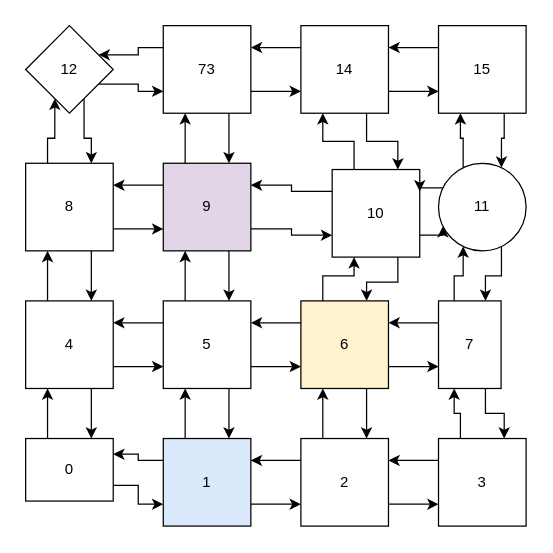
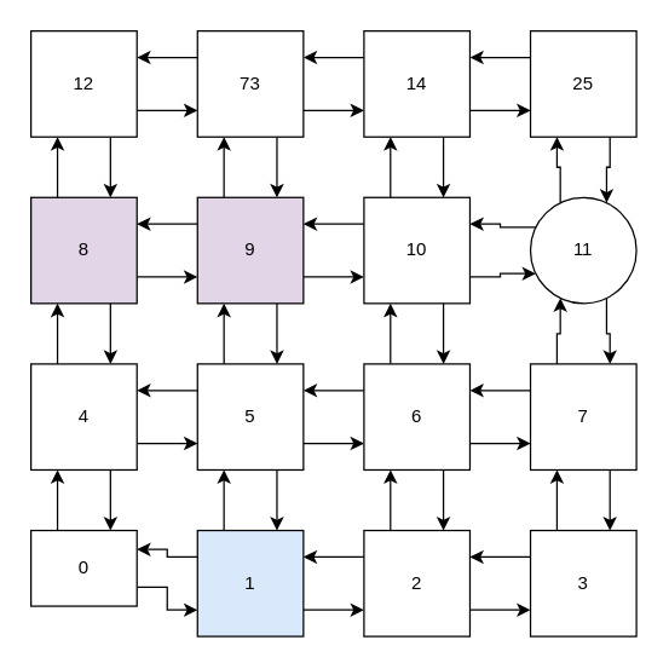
  <mxCell id="0" />
  <mxCell id="1" parent="0" />
  <mxCell id="2" style="edgeStyle=orthogonalEdgeStyle;rounded=0;orthogonalLoop=1;jettySize=auto;html=1;exitX=1;exitY=0.75;exitDx=0;exitDy=0;entryX=0;entryY=0.75;entryDx=0;entryDy=0;" parent="1" source="4" target="7" edge="1"><mxGeometry relative="1" as="geometry"><mxPoint x="70" y="380" as="targetPoint" /></mxGeometry></mxCell>
  <mxCell id="3" style="edgeStyle=orthogonalEdgeStyle;rounded=0;orthogonalLoop=1;jettySize=auto;html=1;entryX=0.25;entryY=1;entryDx=0;entryDy=0;exitX=0.25;exitY=0;exitDx=0;exitDy=0;" parent="1" source="4" target="11" edge="1"><mxGeometry relative="1" as="geometry" /></mxCell>
  <mxCell id="4" value="4" style="rounded=0;whiteSpace=wrap;html=1;" parent="1" vertex="1"><mxGeometry x="20" y="240" width="70" height="70" as="geometry" /></mxCell>
  <mxCell id="5" style="edgeStyle=orthogonalEdgeStyle;rounded=0;orthogonalLoop=1;jettySize=auto;html=1;entryX=0;entryY=0.75;entryDx=0;entryDy=0;exitX=1;exitY=0.75;exitDx=0;exitDy=0;" parent="1" source="7" target="32" edge="1"><mxGeometry relative="1" as="geometry" /></mxCell>
  <mxCell id="6" style="edgeStyle=orthogonalEdgeStyle;rounded=0;orthogonalLoop=1;jettySize=auto;html=1;entryX=0.25;entryY=1;entryDx=0;entryDy=0;exitX=0.25;exitY=0;exitDx=0;exitDy=0;" parent="1" source="7" target="19" edge="1"><mxGeometry relative="1" as="geometry" /></mxCell>
  <mxCell id="7" value="5" style="rounded=0;whiteSpace=wrap;html=1;" parent="1" vertex="1"><mxGeometry x="130" y="240" width="70" height="70" as="geometry" /></mxCell>
  <mxCell id="8" style="edgeStyle=orthogonalEdgeStyle;rounded=0;orthogonalLoop=1;jettySize=auto;html=1;entryX=0.75;entryY=0;entryDx=0;entryDy=0;exitX=0.75;exitY=1;exitDx=0;exitDy=0;" parent="1" source="11" target="4" edge="1"><mxGeometry relative="1" as="geometry" /></mxCell>
  <mxCell id="9" style="edgeStyle=orthogonalEdgeStyle;rounded=0;orthogonalLoop=1;jettySize=auto;html=1;entryX=0.25;entryY=1;entryDx=0;entryDy=0;exitX=0.25;exitY=0;exitDx=0;exitDy=0;" parent="1" source="11" target="14" edge="1"><mxGeometry relative="1" as="geometry" /></mxCell>
  <mxCell id="10" style="edgeStyle=orthogonalEdgeStyle;rounded=0;orthogonalLoop=1;jettySize=auto;html=1;entryX=0;entryY=0.75;entryDx=0;entryDy=0;exitX=1;exitY=0.75;exitDx=0;exitDy=0;" parent="1" source="11" target="19" edge="1"><mxGeometry relative="1" as="geometry"><mxPoint x="110" y="110" as="sourcePoint" /></mxGeometry></mxCell>
- <mxCell id="11" value="8" style="rounded=0;whiteSpace=wrap;html=1;" parent="1" vertex="1"><mxGeometry x="20" y="130" width="70" height="70" as="geometry" /></mxCell>
+ <mxCell id="11" value="8" style="rounded=0;whiteSpace=wrap;html=1;fillColor=#e1d5e7;" parent="1" vertex="1"><mxGeometry x="20" y="130" width="70" height="70" as="geometry" /></mxCell>
  <mxCell id="12" style="edgeStyle=orthogonalEdgeStyle;rounded=0;orthogonalLoop=1;jettySize=auto;html=1;entryX=0.75;entryY=0;entryDx=0;entryDy=0;exitX=0.75;exitY=1;exitDx=0;exitDy=0;" parent="1" source="14" target="11" edge="1"><mxGeometry relative="1" as="geometry" /></mxCell>
  <mxCell id="13" style="edgeStyle=orthogonalEdgeStyle;rounded=0;orthogonalLoop=1;jettySize=auto;html=1;exitX=1;exitY=0.75;exitDx=0;exitDy=0;entryX=0;entryY=0.75;entryDx=0;entryDy=0;" parent="1" source="14" target="23" edge="1"><mxGeometry relative="1" as="geometry"><mxPoint x="110" y="-10" as="sourcePoint" /><mxPoint x="160" y="0" as="targetPoint" /></mxGeometry></mxCell>
- <mxCell id="14" value="12" style="rhombus;whiteSpace=wrap;html=1;" parent="1" vertex="1"><mxGeometry x="20" y="20" width="70" height="70" as="geometry" /></mxCell>
+ <mxCell id="14" value="12" style="rounded=0;whiteSpace=wrap;html=1;" parent="1" vertex="1"><mxGeometry x="20" y="20" width="70" height="70" as="geometry" /></mxCell>
  <mxCell id="15" style="edgeStyle=orthogonalEdgeStyle;rounded=0;orthogonalLoop=1;jettySize=auto;html=1;entryX=0.75;entryY=0;entryDx=0;entryDy=0;exitX=0.75;exitY=1;exitDx=0;exitDy=0;" parent="1" source="19" target="7" edge="1"><mxGeometry relative="1" as="geometry" /></mxCell>
  <mxCell id="16" style="edgeStyle=orthogonalEdgeStyle;rounded=0;orthogonalLoop=1;jettySize=auto;html=1;entryX=0.25;entryY=1;entryDx=0;entryDy=0;exitX=0.25;exitY=0;exitDx=0;exitDy=0;" parent="1" source="19" target="23" edge="1"><mxGeometry relative="1" as="geometry" /></mxCell>
  <mxCell id="17" style="edgeStyle=orthogonalEdgeStyle;rounded=0;orthogonalLoop=1;jettySize=auto;html=1;entryX=1;entryY=0.25;entryDx=0;entryDy=0;exitX=0;exitY=0.25;exitDx=0;exitDy=0;" parent="1" source="19" target="11" edge="1"><mxGeometry relative="1" as="geometry"><mxPoint x="110" y="220" as="sourcePoint" /></mxGeometry></mxCell>
  <mxCell id="18" style="edgeStyle=orthogonalEdgeStyle;rounded=0;orthogonalLoop=1;jettySize=auto;html=1;exitX=1;exitY=0.75;exitDx=0;exitDy=0;entryX=0;entryY=0.75;entryDx=0;entryDy=0;" parent="1" source="19" target="30" edge="1"><mxGeometry relative="1" as="geometry"><mxPoint x="230" y="210" as="targetPoint" /></mxGeometry></mxCell>
  <mxCell id="19" value="9" style="rounded=0;whiteSpace=wrap;html=1;fillColor=#e1d5e7;" parent="1" vertex="1"><mxGeometry x="130" y="130" width="70" height="70" as="geometry" /></mxCell>
  <mxCell id="20" style="edgeStyle=orthogonalEdgeStyle;rounded=0;orthogonalLoop=1;jettySize=auto;html=1;entryX=0.75;entryY=0;entryDx=0;entryDy=0;exitX=0.75;exitY=1;exitDx=0;exitDy=0;" parent="1" source="23" target="19" edge="1"><mxGeometry relative="1" as="geometry" /></mxCell>
  <mxCell id="21" style="edgeStyle=orthogonalEdgeStyle;rounded=0;orthogonalLoop=1;jettySize=auto;html=1;exitX=0;exitY=0.25;exitDx=0;exitDy=0;entryX=1;entryY=0.25;entryDx=0;entryDy=0;" parent="1" source="23" target="14" edge="1"><mxGeometry relative="1" as="geometry"><mxPoint x="110" y="110" as="targetPoint" /></mxGeometry></mxCell>
  <mxCell id="22" style="edgeStyle=orthogonalEdgeStyle;rounded=0;orthogonalLoop=1;jettySize=auto;html=1;exitX=1;exitY=0.75;exitDx=0;exitDy=0;entryX=0;entryY=0.75;entryDx=0;entryDy=0;" parent="1" source="23" target="26" edge="1"><mxGeometry relative="1" as="geometry"><mxPoint x="210" y="70" as="sourcePoint" /><mxPoint x="220" y="100" as="targetPoint" /></mxGeometry></mxCell>
  <mxCell id="23" value="73" style="rounded=0;whiteSpace=wrap;html=1;" parent="1" vertex="1"><mxGeometry x="130" y="20" width="70" height="70" as="geometry" /></mxCell>
  <mxCell id="24" style="edgeStyle=orthogonalEdgeStyle;rounded=0;orthogonalLoop=1;jettySize=auto;html=1;entryX=0.75;entryY=0;entryDx=0;entryDy=0;exitX=0.75;exitY=1;exitDx=0;exitDy=0;" parent="1" source="26" target="30" edge="1"><mxGeometry relative="1" as="geometry" /></mxCell>
  <mxCell id="25" style="edgeStyle=orthogonalEdgeStyle;rounded=0;orthogonalLoop=1;jettySize=auto;html=1;entryX=1;entryY=0.25;entryDx=0;entryDy=0;exitX=0;exitY=0.25;exitDx=0;exitDy=0;" parent="1" source="26" target="23" edge="1"><mxGeometry relative="1" as="geometry" /></mxCell>
  <mxCell id="26" value="14" style="rounded=0;whiteSpace=wrap;html=1;" parent="1" vertex="1"><mxGeometry x="240" y="20" width="70" height="70" as="geometry" /></mxCell>
  <mxCell id="27" style="edgeStyle=orthogonalEdgeStyle;rounded=0;orthogonalLoop=1;jettySize=auto;html=1;entryX=0.75;entryY=0;entryDx=0;entryDy=0;exitX=0.75;exitY=1;exitDx=0;exitDy=0;" parent="1" source="30" target="32" edge="1"><mxGeometry relative="1" as="geometry" /></mxCell>
  <mxCell id="28" style="edgeStyle=orthogonalEdgeStyle;rounded=0;orthogonalLoop=1;jettySize=auto;html=1;entryX=0.25;entryY=1;entryDx=0;entryDy=0;exitX=0.25;exitY=0;exitDx=0;exitDy=0;" parent="1" source="30" target="26" edge="1"><mxGeometry relative="1" as="geometry" /></mxCell>
  <mxCell id="29" style="edgeStyle=orthogonalEdgeStyle;rounded=0;orthogonalLoop=1;jettySize=auto;html=1;exitX=0;exitY=0.25;exitDx=0;exitDy=0;entryX=1;entryY=0.25;entryDx=0;entryDy=0;" parent="1" source="30" target="19" edge="1"><mxGeometry relative="1" as="geometry"><mxPoint x="210" y="210" as="targetPoint" /></mxGeometry></mxCell>
- <mxCell id="30" value="10" style="rounded=0;whiteSpace=wrap;html=1;" parent="1" vertex="1"><mxGeometry x="265" y="135" width="70" height="70" as="geometry" /></mxCell>
+ <mxCell id="30" value="10" style="rounded=0;whiteSpace=wrap;html=1;" parent="1" vertex="1"><mxGeometry x="240" y="130" width="70" height="70" as="geometry" /></mxCell>
  <mxCell id="31" style="edgeStyle=orthogonalEdgeStyle;rounded=0;orthogonalLoop=1;jettySize=auto;html=1;entryX=0.25;entryY=1;entryDx=0;entryDy=0;exitX=0.25;exitY=0;exitDx=0;exitDy=0;" parent="1" source="32" target="30" edge="1"><mxGeometry relative="1" as="geometry" /></mxCell>
- <mxCell id="32" value="6" style="rounded=0;whiteSpace=wrap;html=1;fillColor=#fff2cc;" parent="1" vertex="1"><mxGeometry x="240" y="240" width="70" height="70" as="geometry" /></mxCell>
+ <mxCell id="32" value="6" style="rounded=0;whiteSpace=wrap;html=1;" parent="1" vertex="1"><mxGeometry x="240" y="240" width="70" height="70" as="geometry" /></mxCell>
  <mxCell id="33" style="edgeStyle=orthogonalEdgeStyle;rounded=0;orthogonalLoop=1;jettySize=auto;html=1;exitX=0;exitY=0.25;exitDx=0;exitDy=0;entryX=1;entryY=0.25;entryDx=0;entryDy=0;" parent="1" source="7" target="4" edge="1"><mxGeometry relative="1" as="geometry"><mxPoint x="100" y="268" as="sourcePoint" /><mxPoint x="110" y="240" as="targetPoint" /></mxGeometry></mxCell>
  <mxCell id="34" style="edgeStyle=orthogonalEdgeStyle;rounded=0;orthogonalLoop=1;jettySize=auto;html=1;entryX=1;entryY=0.25;entryDx=0;entryDy=0;exitX=0;exitY=0.25;exitDx=0;exitDy=0;" parent="1" source="32" target="7" edge="1"><mxGeometry relative="1" as="geometry"><mxPoint x="210" y="268" as="sourcePoint" /><mxPoint x="250" y="268" as="targetPoint" /></mxGeometry></mxCell>
  <mxCell id="35" style="edgeStyle=orthogonalEdgeStyle;rounded=0;orthogonalLoop=1;jettySize=auto;html=1;entryX=0.75;entryY=0;entryDx=0;entryDy=0;exitX=0.75;exitY=1;exitDx=0;exitDy=0;" parent="1" source="36" target="39" edge="1"><mxGeometry relative="1" as="geometry" /></mxCell>
- <mxCell id="36" value="15" style="rounded=0;whiteSpace=wrap;html=1;" parent="1" vertex="1"><mxGeometry x="350" y="20" width="70" height="70" as="geometry" /></mxCell>
+ <mxCell id="36" value="25" style="rounded=0;whiteSpace=wrap;html=1;" parent="1" vertex="1"><mxGeometry x="350" y="20" width="70" height="70" as="geometry" /></mxCell>
  <mxCell id="37" style="edgeStyle=orthogonalEdgeStyle;rounded=0;orthogonalLoop=1;jettySize=auto;html=1;entryX=0.75;entryY=0;entryDx=0;entryDy=0;exitX=0.75;exitY=1;exitDx=0;exitDy=0;" parent="1" source="39" target="41" edge="1"><mxGeometry relative="1" as="geometry" /></mxCell>
  <mxCell id="38" style="edgeStyle=orthogonalEdgeStyle;rounded=0;orthogonalLoop=1;jettySize=auto;html=1;entryX=0.25;entryY=1;entryDx=0;entryDy=0;exitX=0.25;exitY=0;exitDx=0;exitDy=0;" parent="1" source="39" target="36" edge="1"><mxGeometry relative="1" as="geometry" /></mxCell>
  <mxCell id="39" value="11" style="ellipse;whiteSpace=wrap;html=1;" parent="1" vertex="1"><mxGeometry x="350" y="130" width="70" height="70" as="geometry" /></mxCell>
  <mxCell id="40" style="edgeStyle=orthogonalEdgeStyle;rounded=0;orthogonalLoop=1;jettySize=auto;html=1;entryX=0.25;entryY=1;entryDx=0;entryDy=0;exitX=0.25;exitY=0;exitDx=0;exitDy=0;" parent="1" source="41" target="39" edge="1"><mxGeometry relative="1" as="geometry" /></mxCell>
- <mxCell id="41" value="7" style="rounded=0;whiteSpace=wrap;html=1;" parent="1" vertex="1"><mxGeometry x="350" y="240" width="50" height="70" as="geometry" /></mxCell>
+ <mxCell id="41" value="7" style="rounded=0;whiteSpace=wrap;html=1;" parent="1" vertex="1"><mxGeometry x="350" y="240" width="70" height="70" as="geometry" /></mxCell>
  <mxCell id="42" style="edgeStyle=orthogonalEdgeStyle;rounded=0;orthogonalLoop=1;jettySize=auto;html=1;entryX=1;entryY=0.25;entryDx=0;entryDy=0;exitX=0;exitY=0.25;exitDx=0;exitDy=0;" parent="1" source="41" target="32" edge="1"><mxGeometry relative="1" as="geometry"><mxPoint x="340" y="268" as="sourcePoint" /><mxPoint x="300" y="268" as="targetPoint" /></mxGeometry></mxCell>
  <mxCell id="43" style="edgeStyle=orthogonalEdgeStyle;rounded=0;orthogonalLoop=1;jettySize=auto;html=1;entryX=0;entryY=0.75;entryDx=0;entryDy=0;exitX=1;exitY=0.75;exitDx=0;exitDy=0;" parent="1" source="32" target="41" edge="1"><mxGeometry relative="1" as="geometry"><mxPoint x="300" y="320" as="sourcePoint" /><mxPoint x="340" y="320" as="targetPoint" /></mxGeometry></mxCell>
  <mxCell id="44" style="edgeStyle=orthogonalEdgeStyle;rounded=0;orthogonalLoop=1;jettySize=auto;html=1;entryX=1;entryY=0.25;entryDx=0;entryDy=0;exitX=0;exitY=0.25;exitDx=0;exitDy=0;" parent="1" source="39" target="30" edge="1"><mxGeometry relative="1" as="geometry"><mxPoint x="350" y="150" as="sourcePoint" /><mxPoint x="320" y="150" as="targetPoint" /></mxGeometry></mxCell>
  <mxCell id="45" style="edgeStyle=orthogonalEdgeStyle;rounded=0;orthogonalLoop=1;jettySize=auto;html=1;exitX=1;exitY=0.75;exitDx=0;exitDy=0;entryX=0;entryY=0.75;entryDx=0;entryDy=0;" parent="1" source="30" target="39" edge="1"><mxGeometry relative="1" as="geometry"><mxPoint x="325" y="190" as="targetPoint" /><mxPoint x="285" y="190" as="sourcePoint" /></mxGeometry></mxCell>
  <mxCell id="46" style="edgeStyle=orthogonalEdgeStyle;rounded=0;orthogonalLoop=1;jettySize=auto;html=1;entryX=1;entryY=0.25;entryDx=0;entryDy=0;exitX=0;exitY=0.25;exitDx=0;exitDy=0;" parent="1" source="36" target="26" edge="1"><mxGeometry relative="1" as="geometry"><mxPoint x="350" y="40" as="sourcePoint" /><mxPoint x="320" y="40" as="targetPoint" /></mxGeometry></mxCell>
  <mxCell id="47" style="edgeStyle=orthogonalEdgeStyle;rounded=0;orthogonalLoop=1;jettySize=auto;html=1;exitX=1;exitY=0.75;exitDx=0;exitDy=0;entryX=0;entryY=0.75;entryDx=0;entryDy=0;" parent="1" source="26" target="36" edge="1"><mxGeometry relative="1" as="geometry"><mxPoint x="350" y="60" as="targetPoint" /><mxPoint x="320" y="60" as="sourcePoint" /></mxGeometry></mxCell>
  <mxCell id="48" style="edgeStyle=orthogonalEdgeStyle;rounded=0;orthogonalLoop=1;jettySize=auto;html=1;exitX=1;exitY=0.75;exitDx=0;exitDy=0;entryX=0;entryY=0.75;entryDx=0;entryDy=0;" parent="1" source="49" target="51" edge="1"><mxGeometry relative="1" as="geometry"><mxPoint x="70" y="490" as="targetPoint" /></mxGeometry></mxCell>
  <mxCell id="49" value="0" style="rounded=0;whiteSpace=wrap;html=1;" parent="1" vertex="1"><mxGeometry x="20" y="350" width="70" height="50" as="geometry" /></mxCell>
  <mxCell id="50" style="edgeStyle=orthogonalEdgeStyle;rounded=0;orthogonalLoop=1;jettySize=auto;html=1;entryX=0;entryY=0.75;entryDx=0;entryDy=0;exitX=1;exitY=0.75;exitDx=0;exitDy=0;" parent="1" source="51" target="52" edge="1"><mxGeometry relative="1" as="geometry" /></mxCell>
  <mxCell id="51" value="1" style="rounded=0;whiteSpace=wrap;html=1;fillColor=#dae8fc;" parent="1" vertex="1"><mxGeometry x="130" y="350" width="70" height="70" as="geometry" /></mxCell>
  <mxCell id="52" value="2" style="rounded=0;whiteSpace=wrap;html=1;" parent="1" vertex="1"><mxGeometry x="240" y="350" width="70" height="70" as="geometry" /></mxCell>
  <mxCell id="53" style="edgeStyle=orthogonalEdgeStyle;rounded=0;orthogonalLoop=1;jettySize=auto;html=1;exitX=0;exitY=0.25;exitDx=0;exitDy=0;entryX=1;entryY=0.25;entryDx=0;entryDy=0;" parent="1" source="51" target="49" edge="1"><mxGeometry relative="1" as="geometry"><mxPoint x="100" y="378" as="sourcePoint" /><mxPoint x="110" y="350" as="targetPoint" /></mxGeometry></mxCell>
  <mxCell id="54" style="edgeStyle=orthogonalEdgeStyle;rounded=0;orthogonalLoop=1;jettySize=auto;html=1;entryX=1;entryY=0.25;entryDx=0;entryDy=0;exitX=0;exitY=0.25;exitDx=0;exitDy=0;" parent="1" source="52" target="51" edge="1"><mxGeometry relative="1" as="geometry"><mxPoint x="210" y="378" as="sourcePoint" /><mxPoint x="250" y="378" as="targetPoint" /></mxGeometry></mxCell>
  <mxCell id="55" value="3" style="rounded=0;whiteSpace=wrap;html=1;" parent="1" vertex="1"><mxGeometry x="350" y="350" width="70" height="70" as="geometry" /></mxCell>
  <mxCell id="56" style="edgeStyle=orthogonalEdgeStyle;rounded=0;orthogonalLoop=1;jettySize=auto;html=1;entryX=1;entryY=0.25;entryDx=0;entryDy=0;exitX=0;exitY=0.25;exitDx=0;exitDy=0;" parent="1" source="55" target="52" edge="1"><mxGeometry relative="1" as="geometry"><mxPoint x="340" y="378" as="sourcePoint" /><mxPoint x="300" y="378" as="targetPoint" /></mxGeometry></mxCell>
  <mxCell id="57" style="edgeStyle=orthogonalEdgeStyle;rounded=0;orthogonalLoop=1;jettySize=auto;html=1;entryX=0;entryY=0.75;entryDx=0;entryDy=0;exitX=1;exitY=0.75;exitDx=0;exitDy=0;" parent="1" source="52" target="55" edge="1"><mxGeometry relative="1" as="geometry"><mxPoint x="300" y="430" as="sourcePoint" /><mxPoint x="340" y="430" as="targetPoint" /></mxGeometry></mxCell>
  <mxCell id="58" style="edgeStyle=orthogonalEdgeStyle;rounded=0;orthogonalLoop=1;jettySize=auto;html=1;entryX=0.25;entryY=1;entryDx=0;entryDy=0;exitX=0.25;exitY=0;exitDx=0;exitDy=0;" parent="1" source="55" target="41" edge="1"><mxGeometry relative="1" as="geometry"><mxPoint x="368" y="310" as="targetPoint" /></mxGeometry></mxCell>
  <mxCell id="59" style="edgeStyle=orthogonalEdgeStyle;rounded=0;orthogonalLoop=1;jettySize=auto;html=1;entryX=0.25;entryY=1;entryDx=0;entryDy=0;exitX=0.25;exitY=0;exitDx=0;exitDy=0;" parent="1" source="52" target="32" edge="1"><mxGeometry relative="1" as="geometry"><mxPoint x="258" y="310" as="targetPoint" /></mxGeometry></mxCell>
  <mxCell id="60" style="edgeStyle=orthogonalEdgeStyle;rounded=0;orthogonalLoop=1;jettySize=auto;html=1;entryX=0.25;entryY=1;entryDx=0;entryDy=0;exitX=0.25;exitY=0;exitDx=0;exitDy=0;" parent="1" source="51" target="7" edge="1"><mxGeometry relative="1" as="geometry"><mxPoint x="148" y="310" as="targetPoint" /></mxGeometry></mxCell>
  <mxCell id="61" style="edgeStyle=orthogonalEdgeStyle;rounded=0;orthogonalLoop=1;jettySize=auto;html=1;entryX=0.25;entryY=1;entryDx=0;entryDy=0;exitX=0.25;exitY=0;exitDx=0;exitDy=0;" parent="1" source="49" target="4" edge="1"><mxGeometry relative="1" as="geometry"><mxPoint x="38" y="310" as="targetPoint" /></mxGeometry></mxCell>
  <mxCell id="62" style="edgeStyle=orthogonalEdgeStyle;rounded=0;orthogonalLoop=1;jettySize=auto;html=1;entryX=0.75;entryY=0;entryDx=0;entryDy=0;exitX=0.75;exitY=1;exitDx=0;exitDy=0;" parent="1" source="4" target="49" edge="1"><mxGeometry relative="1" as="geometry"><mxPoint x="73" y="310" as="sourcePoint" /></mxGeometry></mxCell>
  <mxCell id="63" style="edgeStyle=orthogonalEdgeStyle;rounded=0;orthogonalLoop=1;jettySize=auto;html=1;entryX=0.75;entryY=0;entryDx=0;entryDy=0;exitX=0.75;exitY=1;exitDx=0;exitDy=0;" parent="1" source="7" target="51" edge="1"><mxGeometry relative="1" as="geometry"><mxPoint x="183" y="310" as="sourcePoint" /></mxGeometry></mxCell>
  <mxCell id="64" style="edgeStyle=orthogonalEdgeStyle;rounded=0;orthogonalLoop=1;jettySize=auto;html=1;entryX=0.75;entryY=0;entryDx=0;entryDy=0;exitX=0.75;exitY=1;exitDx=0;exitDy=0;" parent="1" source="32" target="52" edge="1"><mxGeometry relative="1" as="geometry"><mxPoint x="293" y="310" as="sourcePoint" /></mxGeometry></mxCell>
  <mxCell id="65" style="edgeStyle=orthogonalEdgeStyle;rounded=0;orthogonalLoop=1;jettySize=auto;html=1;entryX=0.75;entryY=0;entryDx=0;entryDy=0;exitX=0.75;exitY=1;exitDx=0;exitDy=0;" parent="1" source="41" target="55" edge="1"><mxGeometry relative="1" as="geometry"><mxPoint x="403" y="310" as="sourcePoint" /></mxGeometry></mxCell>
